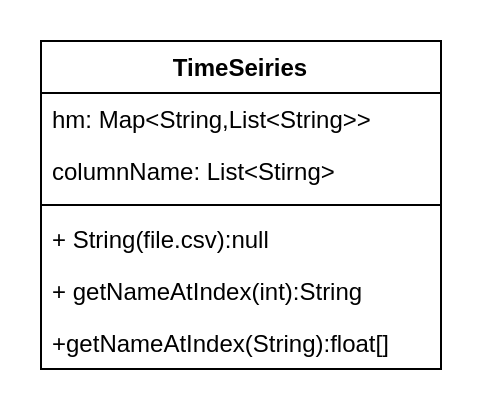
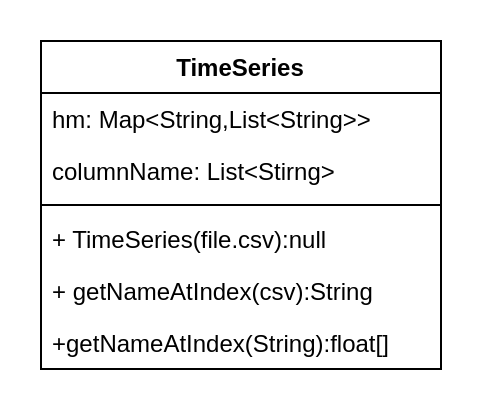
  <mxCell id="0" />
  <mxCell id="1" parent="0" />
- <mxCell id="2" value="TimeSeiries" style="swimlane;fontStyle=1;align=center;verticalAlign=top;childLayout=stackLayout;horizontal=1;startSize=26;horizontalStack=0;resizeParent=1;resizeParentMax=0;resizeLast=0;collapsible=1;marginBottom=0;" vertex="1" parent="1"><mxGeometry x="20" y="20" width="200" height="164" as="geometry" /></mxCell>
+ <mxCell id="2" value="TimeSeries" style="swimlane;fontStyle=1;align=center;verticalAlign=top;childLayout=stackLayout;horizontal=1;startSize=26;horizontalStack=0;resizeParent=1;resizeParentMax=0;resizeLast=0;collapsible=1;marginBottom=0;" vertex="1" parent="1"><mxGeometry x="20" y="20" width="200" height="164" as="geometry" /></mxCell>
  <mxCell id="3" value="hm: Map&lt;String,List&lt;String&gt;&gt;" style="text;strokeColor=none;fillColor=none;align=left;verticalAlign=top;spacingLeft=4;spacingRight=4;overflow=hidden;rotatable=0;points=[[0,0.5],[1,0.5]];portConstraint=eastwest;" vertex="1" parent="2"><mxGeometry y="26" width="200" height="26" as="geometry" /></mxCell>
  <mxCell id="4" value="columnName: List&lt;Stirng&gt;" style="text;strokeColor=none;fillColor=none;align=left;verticalAlign=top;spacingLeft=4;spacingRight=4;overflow=hidden;rotatable=0;points=[[0,0.5],[1,0.5]];portConstraint=eastwest;" vertex="1" parent="2"><mxGeometry y="52" width="200" height="26" as="geometry" /></mxCell>
  <mxCell id="5" value="" style="line;strokeWidth=1;fillColor=none;align=left;verticalAlign=middle;spacingTop=-1;spacingLeft=3;spacingRight=3;rotatable=0;labelPosition=right;points=[];portConstraint=eastwest;" vertex="1" parent="2"><mxGeometry y="78" width="200" height="8" as="geometry" /></mxCell>
- <mxCell id="6" value="+ String(file.csv):null" style="text;strokeColor=none;fillColor=none;align=left;verticalAlign=top;spacingLeft=4;spacingRight=4;overflow=hidden;rotatable=0;points=[[0,0.5],[1,0.5]];portConstraint=eastwest;" vertex="1" parent="2"><mxGeometry y="86" width="200" height="26" as="geometry" /></mxCell>
- <mxCell id="7" value="+ getNameAtIndex(int):String" style="text;strokeColor=none;fillColor=none;align=left;verticalAlign=top;spacingLeft=4;spacingRight=4;overflow=hidden;rotatable=0;points=[[0,0.5],[1,0.5]];portConstraint=eastwest;" vertex="1" parent="2"><mxGeometry y="112" width="200" height="26" as="geometry" /></mxCell>
+ <mxCell id="6" value="+ TimeSeries(file.csv):null" style="text;strokeColor=none;fillColor=none;align=left;verticalAlign=top;spacingLeft=4;spacingRight=4;overflow=hidden;rotatable=0;points=[[0,0.5],[1,0.5]];portConstraint=eastwest;" vertex="1" parent="2"><mxGeometry y="86" width="200" height="26" as="geometry" /></mxCell>
+ <mxCell id="7" value="+ getNameAtIndex(csv):String" style="text;strokeColor=none;fillColor=none;align=left;verticalAlign=top;spacingLeft=4;spacingRight=4;overflow=hidden;rotatable=0;points=[[0,0.5],[1,0.5]];portConstraint=eastwest;" vertex="1" parent="2"><mxGeometry y="112" width="200" height="26" as="geometry" /></mxCell>
  <mxCell id="8" value="+getNameAtIndex(String):float[]" style="text;strokeColor=none;fillColor=none;align=left;verticalAlign=top;spacingLeft=4;spacingRight=4;overflow=hidden;rotatable=0;points=[[0,0.5],[1,0.5]];portConstraint=eastwest;" vertex="1" parent="2"><mxGeometry y="138" width="200" height="26" as="geometry" /></mxCell>
